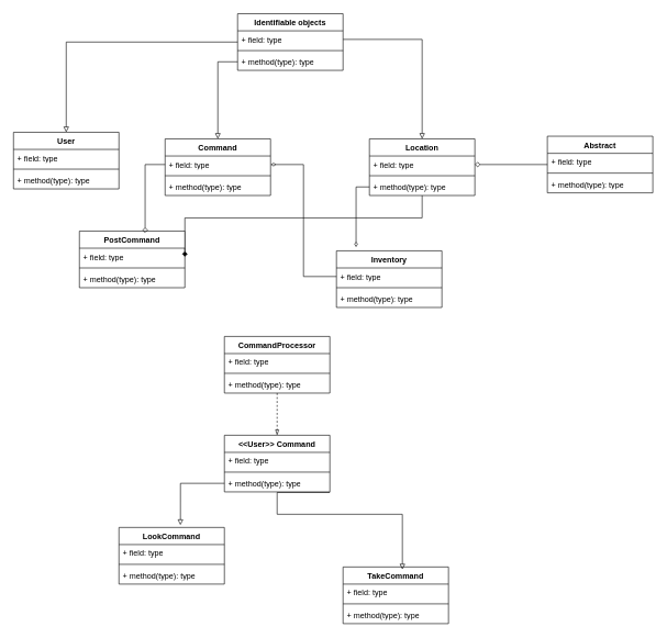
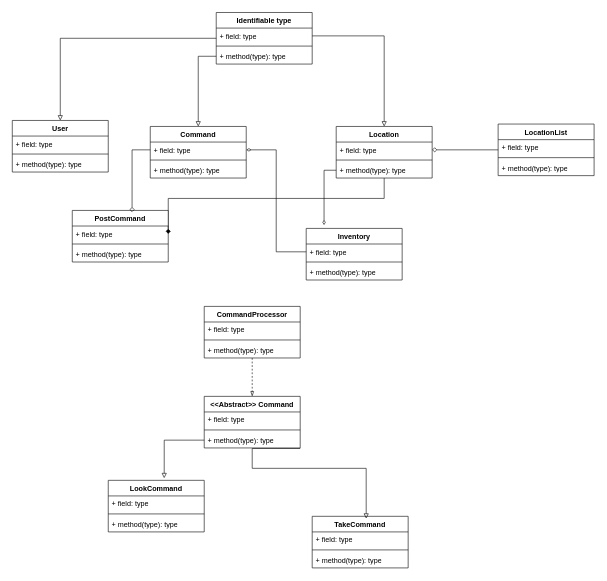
  <mxCell id="0" />
  <mxCell id="1" parent="0" />
  <mxCell id="2" value="Command" style="swimlane;fontStyle=1;align=center;verticalAlign=top;childLayout=stackLayout;horizontal=1;startSize=26;horizontalStack=0;resizeParent=1;resizeParentMax=0;resizeLast=0;collapsible=1;marginBottom=0;whiteSpace=wrap;html=1;" parent="1" vertex="1"><mxGeometry x="250" y="210" width="160" height="86" as="geometry" /></mxCell>
  <mxCell id="3" value="+ field: type" style="text;strokeColor=none;fillColor=none;align=left;verticalAlign=top;spacingLeft=4;spacingRight=4;overflow=hidden;rotatable=0;points=[[0,0.5],[1,0.5]];portConstraint=eastwest;whiteSpace=wrap;html=1;" parent="2" vertex="1"><mxGeometry y="26" width="160" height="26" as="geometry" /></mxCell>
  <mxCell id="4" value="" style="line;strokeWidth=1;fillColor=none;align=left;verticalAlign=middle;spacingTop=-1;spacingLeft=3;spacingRight=3;rotatable=0;labelPosition=right;points=[];portConstraint=eastwest;strokeColor=inherit;" parent="2" vertex="1"><mxGeometry y="52" width="160" height="8" as="geometry" /></mxCell>
  <mxCell id="5" value="+ method(type): type" style="text;strokeColor=none;fillColor=none;align=left;verticalAlign=top;spacingLeft=4;spacingRight=4;overflow=hidden;rotatable=0;points=[[0,0.5],[1,0.5]];portConstraint=eastwest;whiteSpace=wrap;html=1;" parent="2" vertex="1"><mxGeometry y="60" width="160" height="26" as="geometry" /></mxCell>
  <mxCell id="6" value="Inventory" style="swimlane;fontStyle=1;align=center;verticalAlign=top;childLayout=stackLayout;horizontal=1;startSize=26;horizontalStack=0;resizeParent=1;resizeParentMax=0;resizeLast=0;collapsible=1;marginBottom=0;whiteSpace=wrap;html=1;" parent="1" vertex="1"><mxGeometry x="510" y="380" width="160" height="86" as="geometry" /></mxCell>
  <mxCell id="7" value="+ field: type" style="text;strokeColor=none;fillColor=none;align=left;verticalAlign=top;spacingLeft=4;spacingRight=4;overflow=hidden;rotatable=0;points=[[0,0.5],[1,0.5]];portConstraint=eastwest;whiteSpace=wrap;html=1;" parent="6" vertex="1"><mxGeometry y="26" width="160" height="26" as="geometry" /></mxCell>
  <mxCell id="8" value="" style="line;strokeWidth=1;fillColor=none;align=left;verticalAlign=middle;spacingTop=-1;spacingLeft=3;spacingRight=3;rotatable=0;labelPosition=right;points=[];portConstraint=eastwest;strokeColor=inherit;" parent="6" vertex="1"><mxGeometry y="52" width="160" height="8" as="geometry" /></mxCell>
  <mxCell id="9" value="+ method(type): type" style="text;strokeColor=none;fillColor=none;align=left;verticalAlign=top;spacingLeft=4;spacingRight=4;overflow=hidden;rotatable=0;points=[[0,0.5],[1,0.5]];portConstraint=eastwest;whiteSpace=wrap;html=1;" parent="6" vertex="1"><mxGeometry y="60" width="160" height="26" as="geometry" /></mxCell>
  <mxCell id="10" style="edgeStyle=orthogonalEdgeStyle;rounded=0;orthogonalLoop=1;jettySize=auto;html=1;entryX=1;entryY=0.5;entryDx=0;entryDy=0;endArrow=diamond;endFill=1;" edge="1" parent="1" source="11" target="32"><mxGeometry relative="1" as="geometry"><Array as="points"><mxPoint x="640" y="330" /><mxPoint x="280" y="330" /></Array></mxGeometry></mxCell>
  <mxCell id="11" value="Location" style="swimlane;fontStyle=1;align=center;verticalAlign=top;childLayout=stackLayout;horizontal=1;startSize=26;horizontalStack=0;resizeParent=1;resizeParentMax=0;resizeLast=0;collapsible=1;marginBottom=0;whiteSpace=wrap;html=1;" parent="1" vertex="1"><mxGeometry x="560" y="210" width="160" height="86" as="geometry" /></mxCell>
  <mxCell id="12" value="+ field: type" style="text;strokeColor=none;fillColor=none;align=left;verticalAlign=top;spacingLeft=4;spacingRight=4;overflow=hidden;rotatable=0;points=[[0,0.5],[1,0.5]];portConstraint=eastwest;whiteSpace=wrap;html=1;" parent="11" vertex="1"><mxGeometry y="26" width="160" height="26" as="geometry" /></mxCell>
  <mxCell id="13" value="" style="line;strokeWidth=1;fillColor=none;align=left;verticalAlign=middle;spacingTop=-1;spacingLeft=3;spacingRight=3;rotatable=0;labelPosition=right;points=[];portConstraint=eastwest;strokeColor=inherit;" parent="11" vertex="1"><mxGeometry y="52" width="160" height="8" as="geometry" /></mxCell>
  <mxCell id="14" value="+ method(type): type" style="text;strokeColor=none;fillColor=none;align=left;verticalAlign=top;spacingLeft=4;spacingRight=4;overflow=hidden;rotatable=0;points=[[0,0.5],[1,0.5]];portConstraint=eastwest;whiteSpace=wrap;html=1;" parent="11" vertex="1"><mxGeometry y="60" width="160" height="26" as="geometry" /></mxCell>
  <mxCell id="15" value="User" style="swimlane;fontStyle=1;align=center;verticalAlign=top;childLayout=stackLayout;horizontal=1;startSize=26;horizontalStack=0;resizeParent=1;resizeParentMax=0;resizeLast=0;collapsible=1;marginBottom=0;whiteSpace=wrap;html=1;" parent="1" vertex="1"><mxGeometry x="20" width="160" height="86" as="geometry" y="200" /></mxCell>
  <mxCell id="16" value="+ field: type" style="text;strokeColor=none;fillColor=none;align=left;verticalAlign=top;spacingLeft=4;spacingRight=4;overflow=hidden;rotatable=0;points=[[0,0.5],[1,0.5]];portConstraint=eastwest;whiteSpace=wrap;html=1;" parent="15" vertex="1"><mxGeometry y="26" width="160" height="26" as="geometry" /></mxCell>
  <mxCell id="17" value="" style="line;strokeWidth=1;fillColor=none;align=left;verticalAlign=middle;spacingTop=-1;spacingLeft=3;spacingRight=3;rotatable=0;labelPosition=right;points=[];portConstraint=eastwest;strokeColor=inherit;" parent="15" vertex="1"><mxGeometry y="52" width="160" height="8" as="geometry" /></mxCell>
  <mxCell id="18" value="+ method(type): type" style="text;strokeColor=none;fillColor=none;align=left;verticalAlign=top;spacingLeft=4;spacingRight=4;overflow=hidden;rotatable=0;points=[[0,0.5],[1,0.5]];portConstraint=eastwest;whiteSpace=wrap;html=1;" parent="15" vertex="1"><mxGeometry y="60" width="160" height="26" as="geometry" /></mxCell>
- <mxCell id="19" value="&amp;lt;&amp;lt;User&amp;gt;&amp;gt; Command" style="swimlane;fontStyle=1;align=center;verticalAlign=top;childLayout=stackLayout;horizontal=1;startSize=26;horizontalStack=0;resizeParent=1;resizeParentMax=0;resizeLast=0;collapsible=1;marginBottom=0;whiteSpace=wrap;html=1;" parent="1" vertex="1"><mxGeometry x="340" y="660" width="160" height="86" as="geometry" /></mxCell>
+ <mxCell id="19" value="&amp;lt;&amp;lt;Abstract&amp;gt;&amp;gt; Command" style="swimlane;fontStyle=1;align=center;verticalAlign=top;childLayout=stackLayout;horizontal=1;startSize=26;horizontalStack=0;resizeParent=1;resizeParentMax=0;resizeLast=0;collapsible=1;marginBottom=0;whiteSpace=wrap;html=1;" parent="1" vertex="1"><mxGeometry x="340" y="660" width="160" height="86" as="geometry" /></mxCell>
  <mxCell id="20" value="+ field: type" style="text;strokeColor=none;fillColor=none;align=left;verticalAlign=top;spacingLeft=4;spacingRight=4;overflow=hidden;rotatable=0;points=[[0,0.5],[1,0.5]];portConstraint=eastwest;whiteSpace=wrap;html=1;" parent="19" vertex="1"><mxGeometry y="26" width="160" height="26" as="geometry" /></mxCell>
  <mxCell id="21" value="" style="line;strokeWidth=1;fillColor=none;align=left;verticalAlign=middle;spacingTop=-1;spacingLeft=3;spacingRight=3;rotatable=0;labelPosition=right;points=[];portConstraint=eastwest;strokeColor=inherit;" parent="19" vertex="1"><mxGeometry y="52" width="160" height="8" as="geometry" /></mxCell>
  <mxCell id="22" value="+ method(type): type" style="text;strokeColor=none;fillColor=none;align=left;verticalAlign=top;spacingLeft=4;spacingRight=4;overflow=hidden;rotatable=0;points=[[0,0.5],[1,0.5]];portConstraint=eastwest;whiteSpace=wrap;html=1;" parent="19" vertex="1"><mxGeometry y="60" width="160" height="26" as="geometry" /></mxCell>
  <mxCell id="23" value="LookCommand" style="swimlane;fontStyle=1;align=center;verticalAlign=top;childLayout=stackLayout;horizontal=1;startSize=26;horizontalStack=0;resizeParent=1;resizeParentMax=0;resizeLast=0;collapsible=1;marginBottom=0;whiteSpace=wrap;html=1;" parent="1" vertex="1"><mxGeometry x="180" y="800" width="160" height="86" as="geometry" /></mxCell>
  <mxCell id="24" value="+ field: type" style="text;strokeColor=none;fillColor=none;align=left;verticalAlign=top;spacingLeft=4;spacingRight=4;overflow=hidden;rotatable=0;points=[[0,0.5],[1,0.5]];portConstraint=eastwest;whiteSpace=wrap;html=1;" parent="23" vertex="1"><mxGeometry y="26" width="160" height="26" as="geometry" /></mxCell>
  <mxCell id="25" value="" style="line;strokeWidth=1;fillColor=none;align=left;verticalAlign=middle;spacingTop=-1;spacingLeft=3;spacingRight=3;rotatable=0;labelPosition=right;points=[];portConstraint=eastwest;strokeColor=inherit;" parent="23" vertex="1"><mxGeometry y="52" width="160" height="8" as="geometry" /></mxCell>
  <mxCell id="26" value="+ method(type): type" style="text;strokeColor=none;fillColor=none;align=left;verticalAlign=top;spacingLeft=4;spacingRight=4;overflow=hidden;rotatable=0;points=[[0,0.5],[1,0.5]];portConstraint=eastwest;whiteSpace=wrap;html=1;" parent="23" vertex="1"><mxGeometry y="60" width="160" height="26" as="geometry" /></mxCell>
  <mxCell id="27" value="TakeCommand" style="swimlane;fontStyle=1;align=center;verticalAlign=top;childLayout=stackLayout;horizontal=1;startSize=26;horizontalStack=0;resizeParent=1;resizeParentMax=0;resizeLast=0;collapsible=1;marginBottom=0;whiteSpace=wrap;html=1;" parent="1" vertex="1"><mxGeometry x="520" y="860" width="160" height="86" as="geometry" /></mxCell>
  <mxCell id="28" value="+ field: type" style="text;strokeColor=none;fillColor=none;align=left;verticalAlign=top;spacingLeft=4;spacingRight=4;overflow=hidden;rotatable=0;points=[[0,0.5],[1,0.5]];portConstraint=eastwest;whiteSpace=wrap;html=1;" parent="27" vertex="1"><mxGeometry y="26" width="160" height="26" as="geometry" /></mxCell>
  <mxCell id="29" value="" style="line;strokeWidth=1;fillColor=none;align=left;verticalAlign=middle;spacingTop=-1;spacingLeft=3;spacingRight=3;rotatable=0;labelPosition=right;points=[];portConstraint=eastwest;strokeColor=inherit;" parent="27" vertex="1"><mxGeometry y="52" width="160" height="8" as="geometry" /></mxCell>
  <mxCell id="30" value="+ method(type): type" style="text;strokeColor=none;fillColor=none;align=left;verticalAlign=top;spacingLeft=4;spacingRight=4;overflow=hidden;rotatable=0;points=[[0,0.5],[1,0.5]];portConstraint=eastwest;whiteSpace=wrap;html=1;" parent="27" vertex="1"><mxGeometry y="60" width="160" height="26" as="geometry" /></mxCell>
  <mxCell id="31" value="PostCommand" style="swimlane;fontStyle=1;align=center;verticalAlign=top;childLayout=stackLayout;horizontal=1;startSize=26;horizontalStack=0;resizeParent=1;resizeParentMax=0;resizeLast=0;collapsible=1;marginBottom=0;whiteSpace=wrap;html=1;" parent="1" vertex="1"><mxGeometry x="120" y="350" width="160" height="86" as="geometry" /></mxCell>
  <mxCell id="32" value="+ field: type" style="text;strokeColor=none;fillColor=none;align=left;verticalAlign=top;spacingLeft=4;spacingRight=4;overflow=hidden;rotatable=0;points=[[0,0.5],[1,0.5]];portConstraint=eastwest;whiteSpace=wrap;html=1;" parent="31" vertex="1"><mxGeometry y="26" width="160" height="26" as="geometry" /></mxCell>
  <mxCell id="33" value="" style="line;strokeWidth=1;fillColor=none;align=left;verticalAlign=middle;spacingTop=-1;spacingLeft=3;spacingRight=3;rotatable=0;labelPosition=right;points=[];portConstraint=eastwest;strokeColor=inherit;" parent="31" vertex="1"><mxGeometry y="52" width="160" height="8" as="geometry" /></mxCell>
  <mxCell id="34" value="+ method(type): type" style="text;strokeColor=none;fillColor=none;align=left;verticalAlign=top;spacingLeft=4;spacingRight=4;overflow=hidden;rotatable=0;points=[[0,0.5],[1,0.5]];portConstraint=eastwest;whiteSpace=wrap;html=1;" parent="31" vertex="1"><mxGeometry y="60" width="160" height="26" as="geometry" /></mxCell>
  <mxCell id="35" style="edgeStyle=orthogonalEdgeStyle;rounded=0;orthogonalLoop=1;jettySize=auto;html=1;entryX=0.583;entryY=-0.042;entryDx=0;entryDy=0;entryPerimeter=0;endArrow=block;endFill=0;" parent="1" source="22" target="23" edge="1"><mxGeometry relative="1" as="geometry" /></mxCell>
  <mxCell id="36" style="edgeStyle=orthogonalEdgeStyle;rounded=0;orthogonalLoop=1;jettySize=auto;html=1;entryX=0.688;entryY=0.033;entryDx=0;entryDy=0;entryPerimeter=0;endArrow=block;endFill=0;" parent="1" edge="1"><mxGeometry relative="1" as="geometry"><mxPoint x="499.999" y="746.94" as="sourcePoint" /><mxPoint x="610.02" y="863.778" as="targetPoint" /><Array as="points"><mxPoint x="420" y="747" /><mxPoint x="420" y="780" /><mxPoint x="610" y="780" /></Array></mxGeometry></mxCell>
  <mxCell id="37" style="edgeStyle=orthogonalEdgeStyle;rounded=0;orthogonalLoop=1;jettySize=auto;html=1;entryX=0.5;entryY=0;entryDx=0;entryDy=0;endArrow=block;endFill=0;" parent="1" source="38" target="15" edge="1"><mxGeometry relative="1" as="geometry" /></mxCell>
- <mxCell id="38" value="Identifiable objects" style="swimlane;fontStyle=1;align=center;verticalAlign=top;childLayout=stackLayout;horizontal=1;startSize=26;horizontalStack=0;resizeParent=1;resizeParentMax=0;resizeLast=0;collapsible=1;marginBottom=0;whiteSpace=wrap;html=1;" parent="1" vertex="1"><mxGeometry x="360" y="20" width="160" height="86" as="geometry" /></mxCell>
+ <mxCell id="38" value="Identifiable type" style="swimlane;fontStyle=1;align=center;verticalAlign=top;childLayout=stackLayout;horizontal=1;startSize=26;horizontalStack=0;resizeParent=1;resizeParentMax=0;resizeLast=0;collapsible=1;marginBottom=0;whiteSpace=wrap;html=1;" parent="1" vertex="1"><mxGeometry x="360" y="20" width="160" height="86" as="geometry" /></mxCell>
  <mxCell id="39" value="+ field: type" style="text;strokeColor=none;fillColor=none;align=left;verticalAlign=top;spacingLeft=4;spacingRight=4;overflow=hidden;rotatable=0;points=[[0,0.5],[1,0.5]];portConstraint=eastwest;whiteSpace=wrap;html=1;" parent="38" vertex="1"><mxGeometry y="26" width="160" height="26" as="geometry" /></mxCell>
  <mxCell id="40" value="" style="line;strokeWidth=1;fillColor=none;align=left;verticalAlign=middle;spacingTop=-1;spacingLeft=3;spacingRight=3;rotatable=0;labelPosition=right;points=[];portConstraint=eastwest;strokeColor=inherit;" parent="38" vertex="1"><mxGeometry y="52" width="160" height="8" as="geometry" /></mxCell>
  <mxCell id="41" value="+ method(type): type" style="text;strokeColor=none;fillColor=none;align=left;verticalAlign=top;spacingLeft=4;spacingRight=4;overflow=hidden;rotatable=0;points=[[0,0.5],[1,0.5]];portConstraint=eastwest;whiteSpace=wrap;html=1;" parent="38" vertex="1"><mxGeometry y="60" width="160" height="26" as="geometry" /></mxCell>
  <mxCell id="42" style="edgeStyle=orthogonalEdgeStyle;rounded=0;orthogonalLoop=1;jettySize=auto;html=1;entryX=1;entryY=0.5;entryDx=0;entryDy=0;endArrow=diamondThin;endFill=0;" parent="1" source="7" target="3" edge="1"><mxGeometry relative="1" as="geometry" /></mxCell>
  <mxCell id="43" style="edgeStyle=orthogonalEdgeStyle;rounded=0;orthogonalLoop=1;jettySize=auto;html=1;endArrow=block;endFill=0;" parent="1" source="41" target="2" edge="1"><mxGeometry relative="1" as="geometry" /></mxCell>
  <mxCell id="44" style="edgeStyle=orthogonalEdgeStyle;rounded=0;orthogonalLoop=1;jettySize=auto;html=1;entryX=0.5;entryY=0;entryDx=0;entryDy=0;endArrow=block;endFill=0;" parent="1" source="39" target="11" edge="1"><mxGeometry relative="1" as="geometry" /></mxCell>
  <mxCell id="45" style="edgeStyle=orthogonalEdgeStyle;rounded=0;orthogonalLoop=1;jettySize=auto;html=1;entryX=1;entryY=0.5;entryDx=0;entryDy=0;endArrow=diamond;endFill=0;" parent="1" source="46" target="12" edge="1"><mxGeometry relative="1" as="geometry" /></mxCell>
- <mxCell id="46" value="Abstract" style="swimlane;fontStyle=1;align=center;verticalAlign=top;childLayout=stackLayout;horizontal=1;startSize=26;horizontalStack=0;resizeParent=1;resizeParentMax=0;resizeLast=0;collapsible=1;marginBottom=0;whiteSpace=wrap;html=1;" parent="1" vertex="1"><mxGeometry x="830" y="206" width="160" height="86" as="geometry" /></mxCell>
+ <mxCell id="46" value="LocationList" style="swimlane;fontStyle=1;align=center;verticalAlign=top;childLayout=stackLayout;horizontal=1;startSize=26;horizontalStack=0;resizeParent=1;resizeParentMax=0;resizeLast=0;collapsible=1;marginBottom=0;whiteSpace=wrap;html=1;" parent="1" vertex="1"><mxGeometry x="830" y="206" width="160" height="86" as="geometry" /></mxCell>
  <mxCell id="47" value="+ field: type" style="text;strokeColor=none;fillColor=none;align=left;verticalAlign=top;spacingLeft=4;spacingRight=4;overflow=hidden;rotatable=0;points=[[0,0.5],[1,0.5]];portConstraint=eastwest;whiteSpace=wrap;html=1;" parent="46" vertex="1"><mxGeometry y="26" width="160" height="26" as="geometry" /></mxCell>
  <mxCell id="48" value="" style="line;strokeWidth=1;fillColor=none;align=left;verticalAlign=middle;spacingTop=-1;spacingLeft=3;spacingRight=3;rotatable=0;labelPosition=right;points=[];portConstraint=eastwest;strokeColor=inherit;" parent="46" vertex="1"><mxGeometry y="52" width="160" height="8" as="geometry" /></mxCell>
  <mxCell id="49" value="+ method(type): type" style="text;strokeColor=none;fillColor=none;align=left;verticalAlign=top;spacingLeft=4;spacingRight=4;overflow=hidden;rotatable=0;points=[[0,0.5],[1,0.5]];portConstraint=eastwest;whiteSpace=wrap;html=1;" parent="46" vertex="1"><mxGeometry y="60" width="160" height="26" as="geometry" /></mxCell>
  <mxCell id="50" style="edgeStyle=orthogonalEdgeStyle;rounded=0;orthogonalLoop=1;jettySize=auto;html=1;entryX=0.186;entryY=-0.065;entryDx=0;entryDy=0;entryPerimeter=0;endArrow=diamondThin;endFill=0;" parent="1" source="14" target="6" edge="1"><mxGeometry relative="1" as="geometry" /></mxCell>
  <mxCell id="51" style="edgeStyle=orthogonalEdgeStyle;rounded=0;orthogonalLoop=1;jettySize=auto;html=1;entryX=0.5;entryY=0;entryDx=0;entryDy=0;endArrow=blockThin;endFill=0;dashed=1;" parent="1" source="52" target="19" edge="1"><mxGeometry relative="1" as="geometry" /></mxCell>
  <mxCell id="52" value="CommandProcessor" style="swimlane;fontStyle=1;align=center;verticalAlign=top;childLayout=stackLayout;horizontal=1;startSize=26;horizontalStack=0;resizeParent=1;resizeParentMax=0;resizeLast=0;collapsible=1;marginBottom=0;whiteSpace=wrap;html=1;" parent="1" vertex="1"><mxGeometry x="340" y="510" width="160" height="86" as="geometry" /></mxCell>
  <mxCell id="53" value="+ field: type" style="text;strokeColor=none;fillColor=none;align=left;verticalAlign=top;spacingLeft=4;spacingRight=4;overflow=hidden;rotatable=0;points=[[0,0.5],[1,0.5]];portConstraint=eastwest;whiteSpace=wrap;html=1;" parent="52" vertex="1"><mxGeometry y="26" width="160" height="26" as="geometry" /></mxCell>
  <mxCell id="54" value="" style="line;strokeWidth=1;fillColor=none;align=left;verticalAlign=middle;spacingTop=-1;spacingLeft=3;spacingRight=3;rotatable=0;labelPosition=right;points=[];portConstraint=eastwest;strokeColor=inherit;" parent="52" vertex="1"><mxGeometry y="52" width="160" height="8" as="geometry" /></mxCell>
  <mxCell id="55" value="+ method(type): type" style="text;strokeColor=none;fillColor=none;align=left;verticalAlign=top;spacingLeft=4;spacingRight=4;overflow=hidden;rotatable=0;points=[[0,0.5],[1,0.5]];portConstraint=eastwest;whiteSpace=wrap;html=1;" parent="52" vertex="1"><mxGeometry y="60" width="160" height="26" as="geometry" /></mxCell>
  <mxCell id="56" style="edgeStyle=orthogonalEdgeStyle;rounded=0;orthogonalLoop=1;jettySize=auto;html=1;entryX=0.623;entryY=0.032;entryDx=0;entryDy=0;entryPerimeter=0;endArrow=diamond;endFill=0;" edge="1" parent="1" source="3" target="31"><mxGeometry relative="1" as="geometry" /></mxCell>
